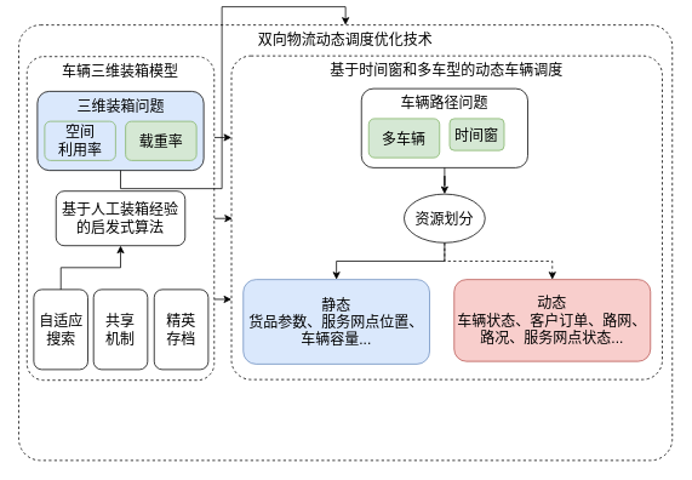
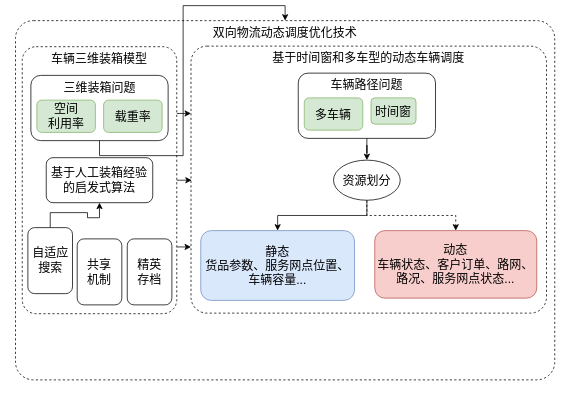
  <mxCell id="0" />
  <mxCell id="1" parent="0" />
  <mxCell id="2" value="双向物流动态调度优化技术" style="rounded=1;whiteSpace=wrap;html=1;labelBackgroundColor=none;fontSize=16;dashed=1;arcSize=5;verticalAlign=top;" vertex="1" parent="1"><mxGeometry x="20" y="20" width="719" height="479" as="geometry" /></mxCell>
  <mxCell id="3" value="&lt;font style=&quot;font-size: 16px;&quot;&gt;基于时间窗和多车型的动态车辆调度&lt;/font&gt;" style="rounded=1;whiteSpace=wrap;html=1;dashed=1;arcSize=6;verticalAlign=top;" vertex="1" parent="1"><mxGeometry x="254" y="54" width="474" height="356" as="geometry" /></mxCell>
  <mxCell id="4" value="" style="edgeStyle=orthogonalEdgeStyle;rounded=0;orthogonalLoop=1;jettySize=auto;html=1;fontSize=16;" edge="1" parent="1" source="7" target="3"><mxGeometry relative="1" as="geometry" /></mxCell>
  <mxCell id="5" style="edgeStyle=orthogonalEdgeStyle;rounded=0;orthogonalLoop=1;jettySize=auto;html=1;exitX=1;exitY=0.25;exitDx=0;exitDy=0;entryX=0;entryY=0.25;entryDx=0;entryDy=0;fontSize=16;" edge="1" parent="1" source="7" target="3"><mxGeometry relative="1" as="geometry" /></mxCell>
  <mxCell id="6" style="edgeStyle=orthogonalEdgeStyle;rounded=0;orthogonalLoop=1;jettySize=auto;html=1;exitX=1;exitY=0.75;exitDx=0;exitDy=0;entryX=0;entryY=0.75;entryDx=0;entryDy=0;fontSize=16;" edge="1" parent="1" source="7" target="3"><mxGeometry relative="1" as="geometry" /></mxCell>
  <mxCell id="7" value="车辆三维装箱模型" style="rounded=1;whiteSpace=wrap;html=1;fontSize=16;verticalAlign=top;dashed=1;arcSize=9;" parent="1" vertex="1"><mxGeometry x="29" y="54.75" width="206" height="356" as="geometry" /></mxCell>
  <mxCell id="8" value="" style="group" vertex="1" connectable="0" parent="1"><mxGeometry x="393" y="90" width="187" height="87" as="geometry" /></mxCell>
  <mxCell id="9" value="&lt;font style=&quot;font-size: 16px;&quot;&gt;车辆路径问题&lt;/font&gt;" style="rounded=1;whiteSpace=wrap;html=1;verticalAlign=top;" parent="8" vertex="1"><mxGeometry x="4" width="183" height="87" as="geometry" /></mxCell>
  <mxCell id="10" value="&lt;font style=&quot;font-size: 16px;&quot;&gt;时间窗&lt;/font&gt;" style="rounded=1;whiteSpace=wrap;html=1;fillColor=#d5e8d4;strokeColor=#82b366;" parent="8" vertex="1"><mxGeometry x="101" y="33" width="60" height="35" as="geometry" /></mxCell>
  <mxCell id="11" value="&lt;font style=&quot;font-size: 16px;&quot;&gt;多车辆&lt;/font&gt;" style="rounded=1;whiteSpace=wrap;html=1;fillColor=#d5e8d4;strokeColor=#82b366;" parent="8" vertex="1"><mxGeometry x="12" y="33" width="78" height="43" as="geometry" /></mxCell>
  <mxCell id="12" style="edgeStyle=orthogonalEdgeStyle;rounded=0;orthogonalLoop=1;jettySize=auto;html=1;entryX=0.5;entryY=0;entryDx=0;entryDy=0;" edge="1" parent="1" source="14" target="15"><mxGeometry relative="1" as="geometry" /></mxCell>
  <mxCell id="13" style="edgeStyle=orthogonalEdgeStyle;rounded=0;orthogonalLoop=1;jettySize=auto;html=1;dashed=1;" edge="1" parent="1" source="14" target="16"><mxGeometry relative="1" as="geometry" /></mxCell>
  <mxCell id="14" value="&lt;font style=&quot;font-size: 16px;&quot;&gt;资源划分&lt;/font&gt;" style="ellipse;whiteSpace=wrap;html=1;verticalAlign=middle;" vertex="1" parent="1"><mxGeometry x="444" y="206" width="89" height="53.5" as="geometry" /></mxCell>
  <mxCell id="15" value="&lt;font style=&quot;font-size: 16px;&quot;&gt;静态&lt;br&gt;&lt;div class=&quot;lake-content&quot;&gt;&lt;span class=&quot;ne-text&quot;&gt;货品参数、服务网点位置、车辆容量...&lt;/span&gt;&lt;/div&gt;&lt;/font&gt;" style="rounded=1;whiteSpace=wrap;html=1;fillColor=#dae8fc;strokeColor=#6c8ebf;" vertex="1" parent="1"><mxGeometry x="267" y="300" width="205" height="93" as="geometry" /></mxCell>
  <mxCell id="16" value="&lt;font style=&quot;font-size: 16px;&quot;&gt;动态&lt;br&gt;&lt;div class=&quot;lake-content&quot;&gt;&lt;span class=&quot;ne-text&quot;&gt;车辆状态、客户订单、路网、路况、服务网点状态...&lt;/span&gt;&lt;/div&gt;&lt;/font&gt;" style="rounded=1;whiteSpace=wrap;html=1;fillColor=#f8cecc;strokeColor=#b85450;" vertex="1" parent="1"><mxGeometry x="499" y="300" width="216" height="90" as="geometry" /></mxCell>
  <mxCell id="17" style="edgeStyle=orthogonalEdgeStyle;rounded=0;orthogonalLoop=1;jettySize=auto;html=1;entryX=0.5;entryY=0;entryDx=0;entryDy=0;" edge="1" parent="1" source="9" target="14"><mxGeometry relative="1" as="geometry" /></mxCell>
  <mxCell id="18" value="" style="group" vertex="1" connectable="0" parent="1"><mxGeometry x="36.5" y="93" width="187" height="87" as="geometry" /></mxCell>
- <mxCell id="19" value="&lt;font style=&quot;font-size: 16px;&quot;&gt;三维装箱问题&lt;/font&gt;" style="rounded=1;whiteSpace=wrap;html=1;verticalAlign=top;fillColor=#dae8fc;" vertex="1" parent="18"><mxGeometry x="4" width="183" height="87" as="geometry" /></mxCell>
+ <mxCell id="19" value="&lt;font style=&quot;font-size: 16px;&quot;&gt;三维装箱问题&lt;/font&gt;" style="rounded=1;whiteSpace=wrap;html=1;verticalAlign=top;" vertex="1" parent="18"><mxGeometry x="4" width="183" height="87" as="geometry" /></mxCell>
  <mxCell id="20" value="&lt;font style=&quot;font-size: 16px;&quot;&gt;载重率&lt;/font&gt;" style="rounded=1;whiteSpace=wrap;html=1;fillColor=#d5e8d4;strokeColor=#82b366;" vertex="1" parent="18"><mxGeometry x="101" y="33" width="78" height="43" as="geometry" /></mxCell>
- <mxCell id="21" value="&lt;font style=&quot;font-size: 16px;&quot;&gt;空间&lt;br&gt;利用率&lt;/font&gt;" style="rounded=1;whiteSpace=wrap;html=1;fillColor=#dae8fc;strokeColor=#82b366;" vertex="1" parent="18"><mxGeometry x="12" y="33" width="78" height="43" as="geometry" /></mxCell>
+ <mxCell id="21" value="&lt;font style=&quot;font-size: 16px;&quot;&gt;空间&lt;br&gt;利用率&lt;/font&gt;" style="rounded=1;whiteSpace=wrap;html=1;fillColor=#d5e8d4;strokeColor=#82b366;" vertex="1" parent="18"><mxGeometry x="12" y="33" width="78" height="43" as="geometry" /></mxCell>
  <mxCell id="22" value="基于人工装箱经验的启发式算法" style="rounded=1;whiteSpace=wrap;html=1;labelBackgroundColor=none;fontSize=16;" vertex="1" parent="1"><mxGeometry x="61" y="202.75" width="142" height="60" as="geometry" /></mxCell>
  <mxCell id="23" value="" style="edgeStyle=orthogonalEdgeStyle;rounded=0;orthogonalLoop=1;jettySize=auto;html=1;fontSize=16;" edge="1" parent="1" source="19" target="2"><mxGeometry relative="1" as="geometry" /></mxCell>
  <mxCell id="24" style="edgeStyle=orthogonalEdgeStyle;rounded=0;orthogonalLoop=1;jettySize=auto;html=1;entryX=0.5;entryY=1;entryDx=0;entryDy=0;fontSize=16;" edge="1" parent="1" source="25" target="22"><mxGeometry relative="1" as="geometry" /></mxCell>
- <mxCell id="25" value="&lt;font style=&quot;font-size: 16px;&quot;&gt;自适应搜索&lt;/font&gt;" style="rounded=1;whiteSpace=wrap;html=1;verticalAlign=middle;" vertex="1" parent="1"><mxGeometry x="36.5" y="311" width="59.5" height="88" as="geometry" /></mxCell>
+ <mxCell id="25" value="&lt;font style=&quot;font-size: 16px;&quot;&gt;自适应搜索&lt;/font&gt;" style="rounded=1;whiteSpace=wrap;html=1;verticalAlign=middle;" vertex="1" parent="1"><mxGeometry x="36.5" y="296" width="59.5" height="88" as="geometry" /></mxCell>
  <mxCell id="26" value="&lt;font style=&quot;font-size: 16px;&quot;&gt;共享&lt;br&gt;机制&lt;/font&gt;" style="rounded=1;whiteSpace=wrap;html=1;verticalAlign=middle;" vertex="1" parent="1"><mxGeometry x="102.25" y="311" width="59.5" height="88" as="geometry" /></mxCell>
  <mxCell id="27" value="&lt;span style=&quot;font-size: 16px;&quot;&gt;精英&lt;br&gt;存档&lt;br&gt;&lt;/span&gt;" style="rounded=1;whiteSpace=wrap;html=1;verticalAlign=middle;" vertex="1" parent="1"><mxGeometry x="169" y="311" width="59.5" height="88" as="geometry" /></mxCell>
